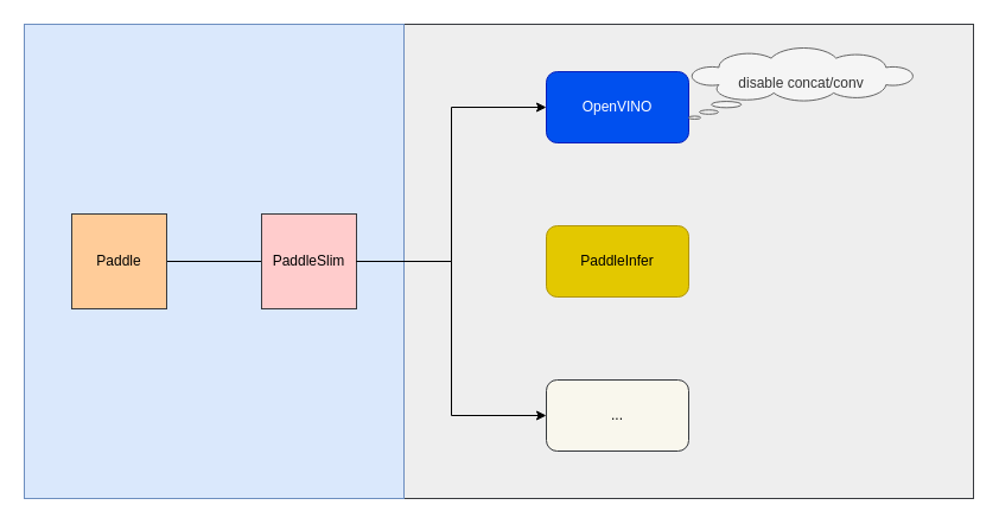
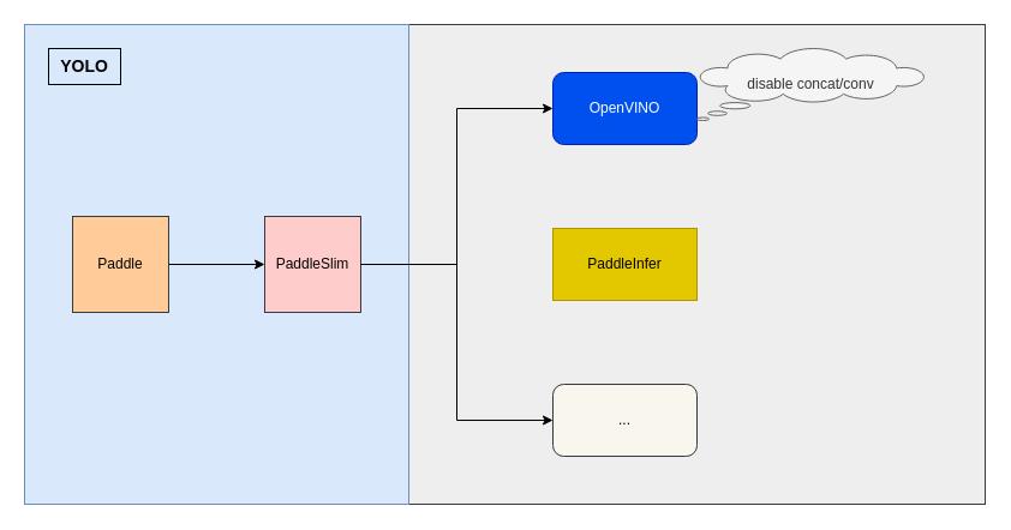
  <mxCell id="0" />
  <mxCell id="1" parent="0" />
  <mxCell id="2" value="" style="rounded=0;whiteSpace=wrap;html=1;fillColor=#eeeeee;strokeColor=#36393d;" vertex="1" parent="1"><mxGeometry x="340" y="20" width="480" height="400" as="geometry" /></mxCell>
  <mxCell id="3" value="" style="rounded=0;whiteSpace=wrap;html=1;fillColor=#dae8fc;strokeColor=#6c8ebf;" vertex="1" parent="1"><mxGeometry x="20" y="20" width="320" height="400" as="geometry" /></mxCell>
- <mxCell id="4" style="edgeStyle=orthogonalEdgeStyle;rounded=0;orthogonalLoop=1;jettySize=auto;html=1;entryX=0;entryY=0.5;entryDx=0;entryDy=0;endArrow=none;" edge="1" parent="1" source="5" target="6"><mxGeometry relative="1" as="geometry" /></mxCell>
+ <mxCell id="4" style="edgeStyle=orthogonalEdgeStyle;rounded=0;orthogonalLoop=1;jettySize=auto;html=1;entryX=0;entryY=0.5;entryDx=0;entryDy=0;" edge="1" parent="1" source="5" target="6"><mxGeometry relative="1" as="geometry" /></mxCell>
  <mxCell id="5" value="Paddle" style="whiteSpace=wrap;html=1;aspect=fixed;fillColor=#ffcc99;strokeColor=#36393d;" vertex="1" parent="1"><mxGeometry x="60" y="180" width="80" height="80" as="geometry" /></mxCell>
  <mxCell id="6" value="PaddleSlim" style="whiteSpace=wrap;html=1;aspect=fixed;fillColor=#ffcccc;strokeColor=#36393d;" vertex="1" parent="1"><mxGeometry x="220" y="180" width="80" height="80" as="geometry" /></mxCell>
  <mxCell id="7" value="OpenVINO" style="rounded=1;whiteSpace=wrap;html=1;fillColor=#0050ef;fontColor=#ffffff;strokeColor=#001DBC;" vertex="1" parent="1"><mxGeometry x="460" y="60" width="120" height="60" as="geometry" /></mxCell>
- <mxCell id="8" value="PaddleInfer" style="rounded=1;whiteSpace=wrap;html=1;fillColor=#e3c800;fontColor=#000000;strokeColor=#B09500;" vertex="1" parent="1"><mxGeometry x="460" y="190" width="120" height="60" as="geometry" /></mxCell>
+ <mxCell id="8" value="PaddleInfer" style="whiteSpace=wrap;html=1;fillColor=#e3c800;fontColor=#000000;strokeColor=#B09500;rounded=0;" vertex="1" parent="1"><mxGeometry x="460" y="190" width="120" height="60" as="geometry" /></mxCell>
  <mxCell id="9" value="..." style="rounded=1;whiteSpace=wrap;html=1;fillColor=#f9f7ed;strokeColor=#36393d;" vertex="1" parent="1"><mxGeometry x="460" y="320" width="120" height="60" as="geometry" /></mxCell>
  <mxCell id="10" value="" style="endArrow=classic;html=1;rounded=0;entryX=0;entryY=0.5;entryDx=0;entryDy=0;exitX=1;exitY=0.5;exitDx=0;exitDy=0;" edge="1" parent="1" source="6" target="7"><mxGeometry width="50" height="50" relative="1" as="geometry"><mxPoint x="330" y="160" as="sourcePoint" /><mxPoint x="380" y="110" as="targetPoint" /><Array as="points"><mxPoint x="380" y="220" /><mxPoint x="380" y="90" /></Array></mxGeometry></mxCell>
  <mxCell id="11" value="" style="endArrow=classic;html=1;rounded=0;entryX=0;entryY=0.5;entryDx=0;entryDy=0;" edge="1" parent="1" target="9"><mxGeometry width="50" height="50" relative="1" as="geometry"><mxPoint x="300" y="220" as="sourcePoint" /><mxPoint x="330" y="320" as="targetPoint" /><Array as="points"><mxPoint x="380" y="220" /><mxPoint x="380" y="350" /></Array></mxGeometry></mxCell>
  <mxCell id="12" value="disable concat/conv" style="whiteSpace=wrap;html=1;shape=mxgraph.basic.cloud_callout;fillColor=#f5f5f5;fontColor=#333333;strokeColor=#666666;" vertex="1" parent="1"><mxGeometry x="580" y="40" width="190" height="60" as="geometry" /></mxCell>
+ <mxCell id="13" value="&lt;font style=&quot;font-size: 14px;&quot;&gt;&lt;b&gt;YOLO&lt;/b&gt;&lt;/font&gt;" style="text;html=1;strokeColor=default;fillColor=none;align=center;verticalAlign=middle;whiteSpace=wrap;rounded=0;" vertex="1" parent="1"><mxGeometry x="40" y="40" width="60" height="30" as="geometry" /></mxCell>
